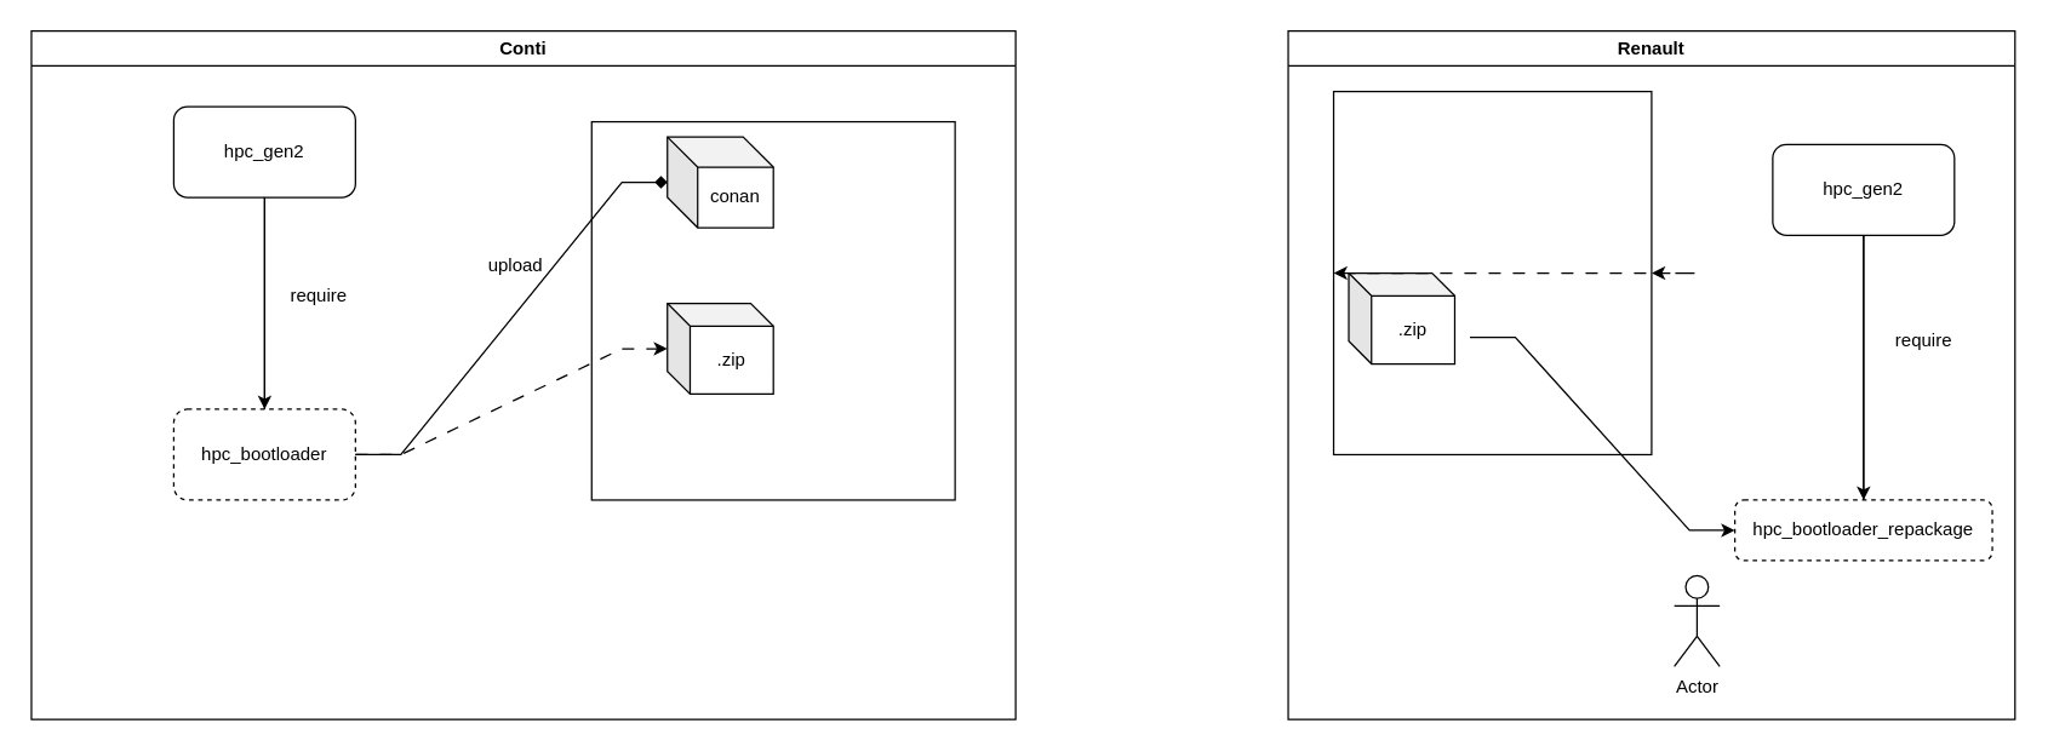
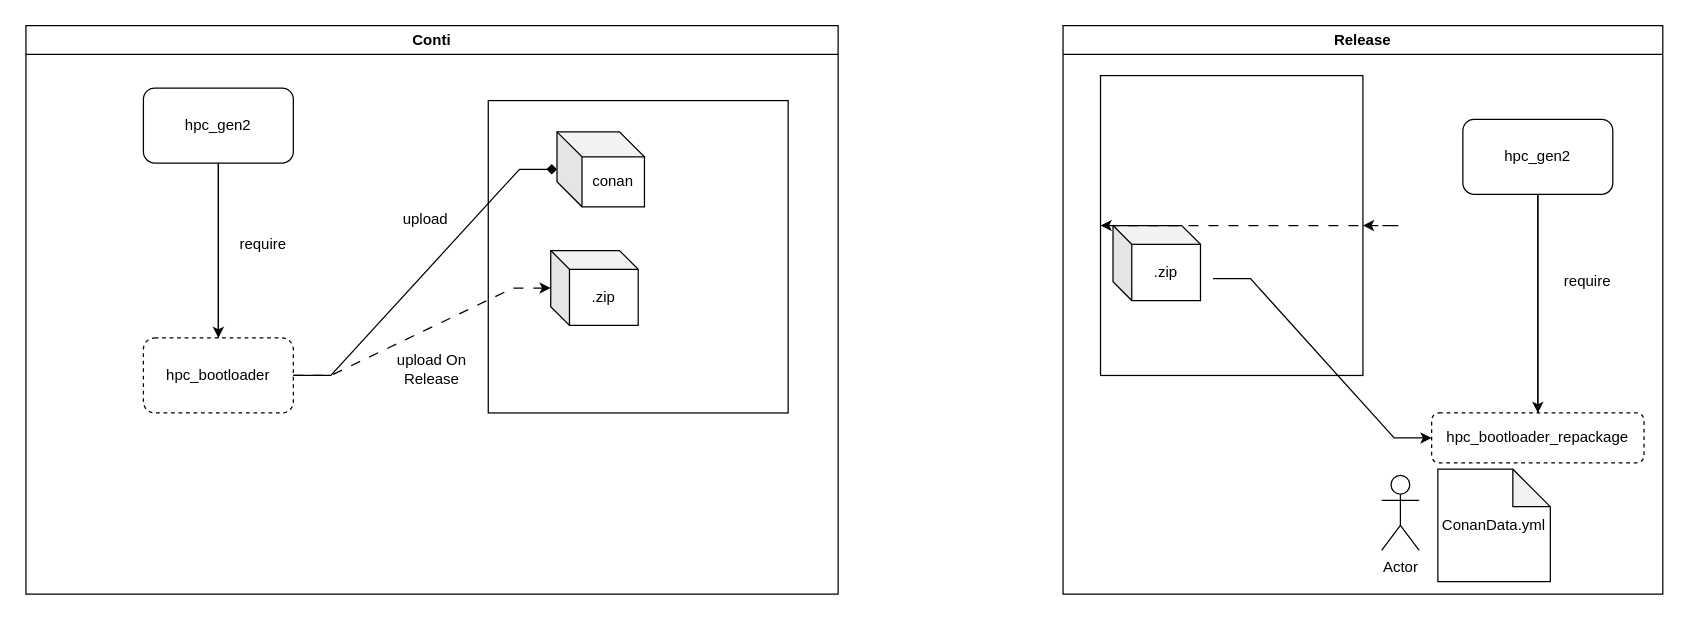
  <mxCell id="0" />
  <mxCell id="1" parent="0" />
  <mxCell id="2" value="Conti" style="swimlane;whiteSpace=wrap;html=1;" vertex="1" parent="1"><mxGeometry x="20" y="20" width="650" height="455" as="geometry" /></mxCell>
  <mxCell id="3" value="" style="rounded=0;whiteSpace=wrap;html=1;align=right;" vertex="1" parent="2"><mxGeometry x="370" y="60" width="240" height="250" as="geometry" /></mxCell>
  <mxCell id="4" value="require" style="text;html=1;strokeColor=none;fillColor=none;align=center;verticalAlign=middle;whiteSpace=wrap;rounded=0;" vertex="1" parent="2"><mxGeometry x="160" y="160" width="60" height="30" as="geometry" /></mxCell>
  <mxCell id="5" value="hpc_bootloader" style="rounded=1;whiteSpace=wrap;html=1;dashed=1;" vertex="1" parent="2"><mxGeometry x="94" y="250" width="120" height="60" as="geometry" /></mxCell>
  <mxCell id="6" value="hpc_gen2" style="rounded=1;whiteSpace=wrap;html=1;" vertex="1" parent="2"><mxGeometry x="94" y="50" width="120" height="60" as="geometry" /></mxCell>
  <mxCell id="7" value="" style="edgeStyle=orthogonalEdgeStyle;rounded=0;orthogonalLoop=1;jettySize=auto;html=1;endArrow=none;endFill=0;" edge="1" parent="2" source="5" target="6"><mxGeometry relative="1" as="geometry" /></mxCell>
  <mxCell id="8" value="" style="edgeStyle=orthogonalEdgeStyle;rounded=0;orthogonalLoop=1;jettySize=auto;html=1;endArrow=none;endFill=0;startArrow=classic;startFill=1;" edge="1" parent="2" source="5" target="6"><mxGeometry relative="1" as="geometry" /></mxCell>
  <mxCell id="9" value=".zip" style="shape=cube;whiteSpace=wrap;html=1;boundedLbl=1;backgroundOutline=1;darkOpacity=0.05;darkOpacity2=0.1;size=15;" vertex="1" parent="2"><mxGeometry x="420" y="180" width="70" height="60" as="geometry" /></mxCell>
  <mxCell id="10" style="edgeStyle=entityRelationEdgeStyle;rounded=0;orthogonalLoop=1;jettySize=auto;html=1;startArrow=none;startFill=0;endArrow=classic;endFill=1;dashed=1;dashPattern=8 8;" edge="1" parent="2" source="5" target="9"><mxGeometry relative="1" as="geometry" /></mxCell>
  <mxCell id="11" value="upload" style="text;html=1;strokeColor=none;fillColor=none;align=center;verticalAlign=middle;whiteSpace=wrap;rounded=0;" vertex="1" parent="2"><mxGeometry x="290" y="140" width="60" height="30" as="geometry" /></mxCell>
- <mxCell id="12" value="conan" style="shape=cube;whiteSpace=wrap;html=1;boundedLbl=1;backgroundOutline=1;darkOpacity=0.05;darkOpacity2=0.1;" vertex="1" parent="2"><mxGeometry x="420" y="70" width="70" height="60" as="geometry" /></mxCell>
+ <mxCell id="12" value="conan" style="shape=cube;whiteSpace=wrap;html=1;boundedLbl=1;backgroundOutline=1;darkOpacity=0.05;darkOpacity2=0.1;" vertex="1" parent="2"><mxGeometry x="425" y="85" width="70" height="60" as="geometry" /></mxCell>
  <mxCell id="13" style="edgeStyle=entityRelationEdgeStyle;rounded=0;orthogonalLoop=1;jettySize=auto;html=1;exitX=1;exitY=0.5;exitDx=0;exitDy=0;startArrow=none;startFill=0;endArrow=diamond;endFill=1;" edge="1" parent="2" source="5" target="12"><mxGeometry relative="1" as="geometry" /></mxCell>
- <mxCell id="15" value="Renault" style="swimlane;whiteSpace=wrap;html=1;" vertex="1" parent="1"><mxGeometry x="850" y="20" width="480" height="455" as="geometry" /></mxCell>
+ <mxCell id="14" value="upload On Release" style="text;html=1;strokeColor=none;fillColor=none;align=center;verticalAlign=middle;whiteSpace=wrap;rounded=0;" vertex="1" parent="2"><mxGeometry x="295" y="260" width="60" height="30" as="geometry" /></mxCell>
+ <mxCell id="15" value="Release" style="swimlane;whiteSpace=wrap;html=1;" vertex="1" parent="1"><mxGeometry x="850" y="20" width="480" height="455" as="geometry" /></mxCell>
  <mxCell id="16" value="" style="rounded=0;whiteSpace=wrap;html=1;align=right;" vertex="1" parent="15"><mxGeometry x="30" y="40" width="210" height="240" as="geometry" /></mxCell>
  <mxCell id="17" value="hpc_bootloader_repackage" style="rounded=1;whiteSpace=wrap;html=1;dashed=1;" vertex="1" parent="15"><mxGeometry x="295" y="310" width="170" height="40" as="geometry" /></mxCell>
  <mxCell id="18" value="hpc_gen2" style="rounded=1;whiteSpace=wrap;html=1;" vertex="1" parent="15"><mxGeometry x="320" y="75" width="120" height="60" as="geometry" /></mxCell>
  <mxCell id="19" value="" style="edgeStyle=orthogonalEdgeStyle;rounded=0;orthogonalLoop=1;jettySize=auto;html=1;endArrow=none;endFill=0;" edge="1" parent="15" source="17" target="18"><mxGeometry relative="1" as="geometry" /></mxCell>
  <mxCell id="20" value="" style="edgeStyle=orthogonalEdgeStyle;rounded=0;orthogonalLoop=1;jettySize=auto;html=1;endArrow=none;endFill=0;startArrow=classic;startFill=1;" edge="1" parent="15" source="17" target="18"><mxGeometry relative="1" as="geometry" /></mxCell>
  <mxCell id="21" value=".zip" style="shape=cube;whiteSpace=wrap;html=1;boundedLbl=1;backgroundOutline=1;darkOpacity=0.05;darkOpacity2=0.1;size=15;" vertex="1" parent="15"><mxGeometry x="40" y="160" width="70" height="60" as="geometry" /></mxCell>
  <mxCell id="22" value="require" style="text;html=1;strokeColor=none;fillColor=none;align=center;verticalAlign=middle;whiteSpace=wrap;rounded=0;" vertex="1" parent="15"><mxGeometry x="390" y="190" width="60" height="30" as="geometry" /></mxCell>
+ <mxCell id="23" value="ConanData.yml" style="shape=note;whiteSpace=wrap;html=1;backgroundOutline=1;darkOpacity=0.05;" vertex="1" parent="15"><mxGeometry x="300" y="355" width="90" height="90" as="geometry" /></mxCell>
  <mxCell id="24" style="edgeStyle=entityRelationEdgeStyle;rounded=0;orthogonalLoop=1;jettySize=auto;html=1;entryX=0;entryY=0;entryDx=80;entryDy=42.5;entryPerimeter=0;startArrow=classic;startFill=1;endArrow=none;endFill=0;" edge="1" parent="15" source="17" target="21"><mxGeometry relative="1" as="geometry" /></mxCell>
  <mxCell id="25" value="Actor" style="shape=umlActor;verticalLabelPosition=bottom;verticalAlign=top;html=1;outlineConnect=0;" vertex="1" parent="15"><mxGeometry x="255" y="360" width="30" height="60" as="geometry" /></mxCell>
  <mxCell id="26" style="edgeStyle=entityRelationEdgeStyle;rounded=0;orthogonalLoop=1;jettySize=auto;html=1;exitX=0;exitY=0.5;exitDx=0;exitDy=0;dashed=1;dashPattern=8 8;startArrow=classic;startFill=1;endArrow=classic;endFill=1;" edge="1" parent="15" source="16" target="16"><mxGeometry relative="1" as="geometry" /></mxCell>
